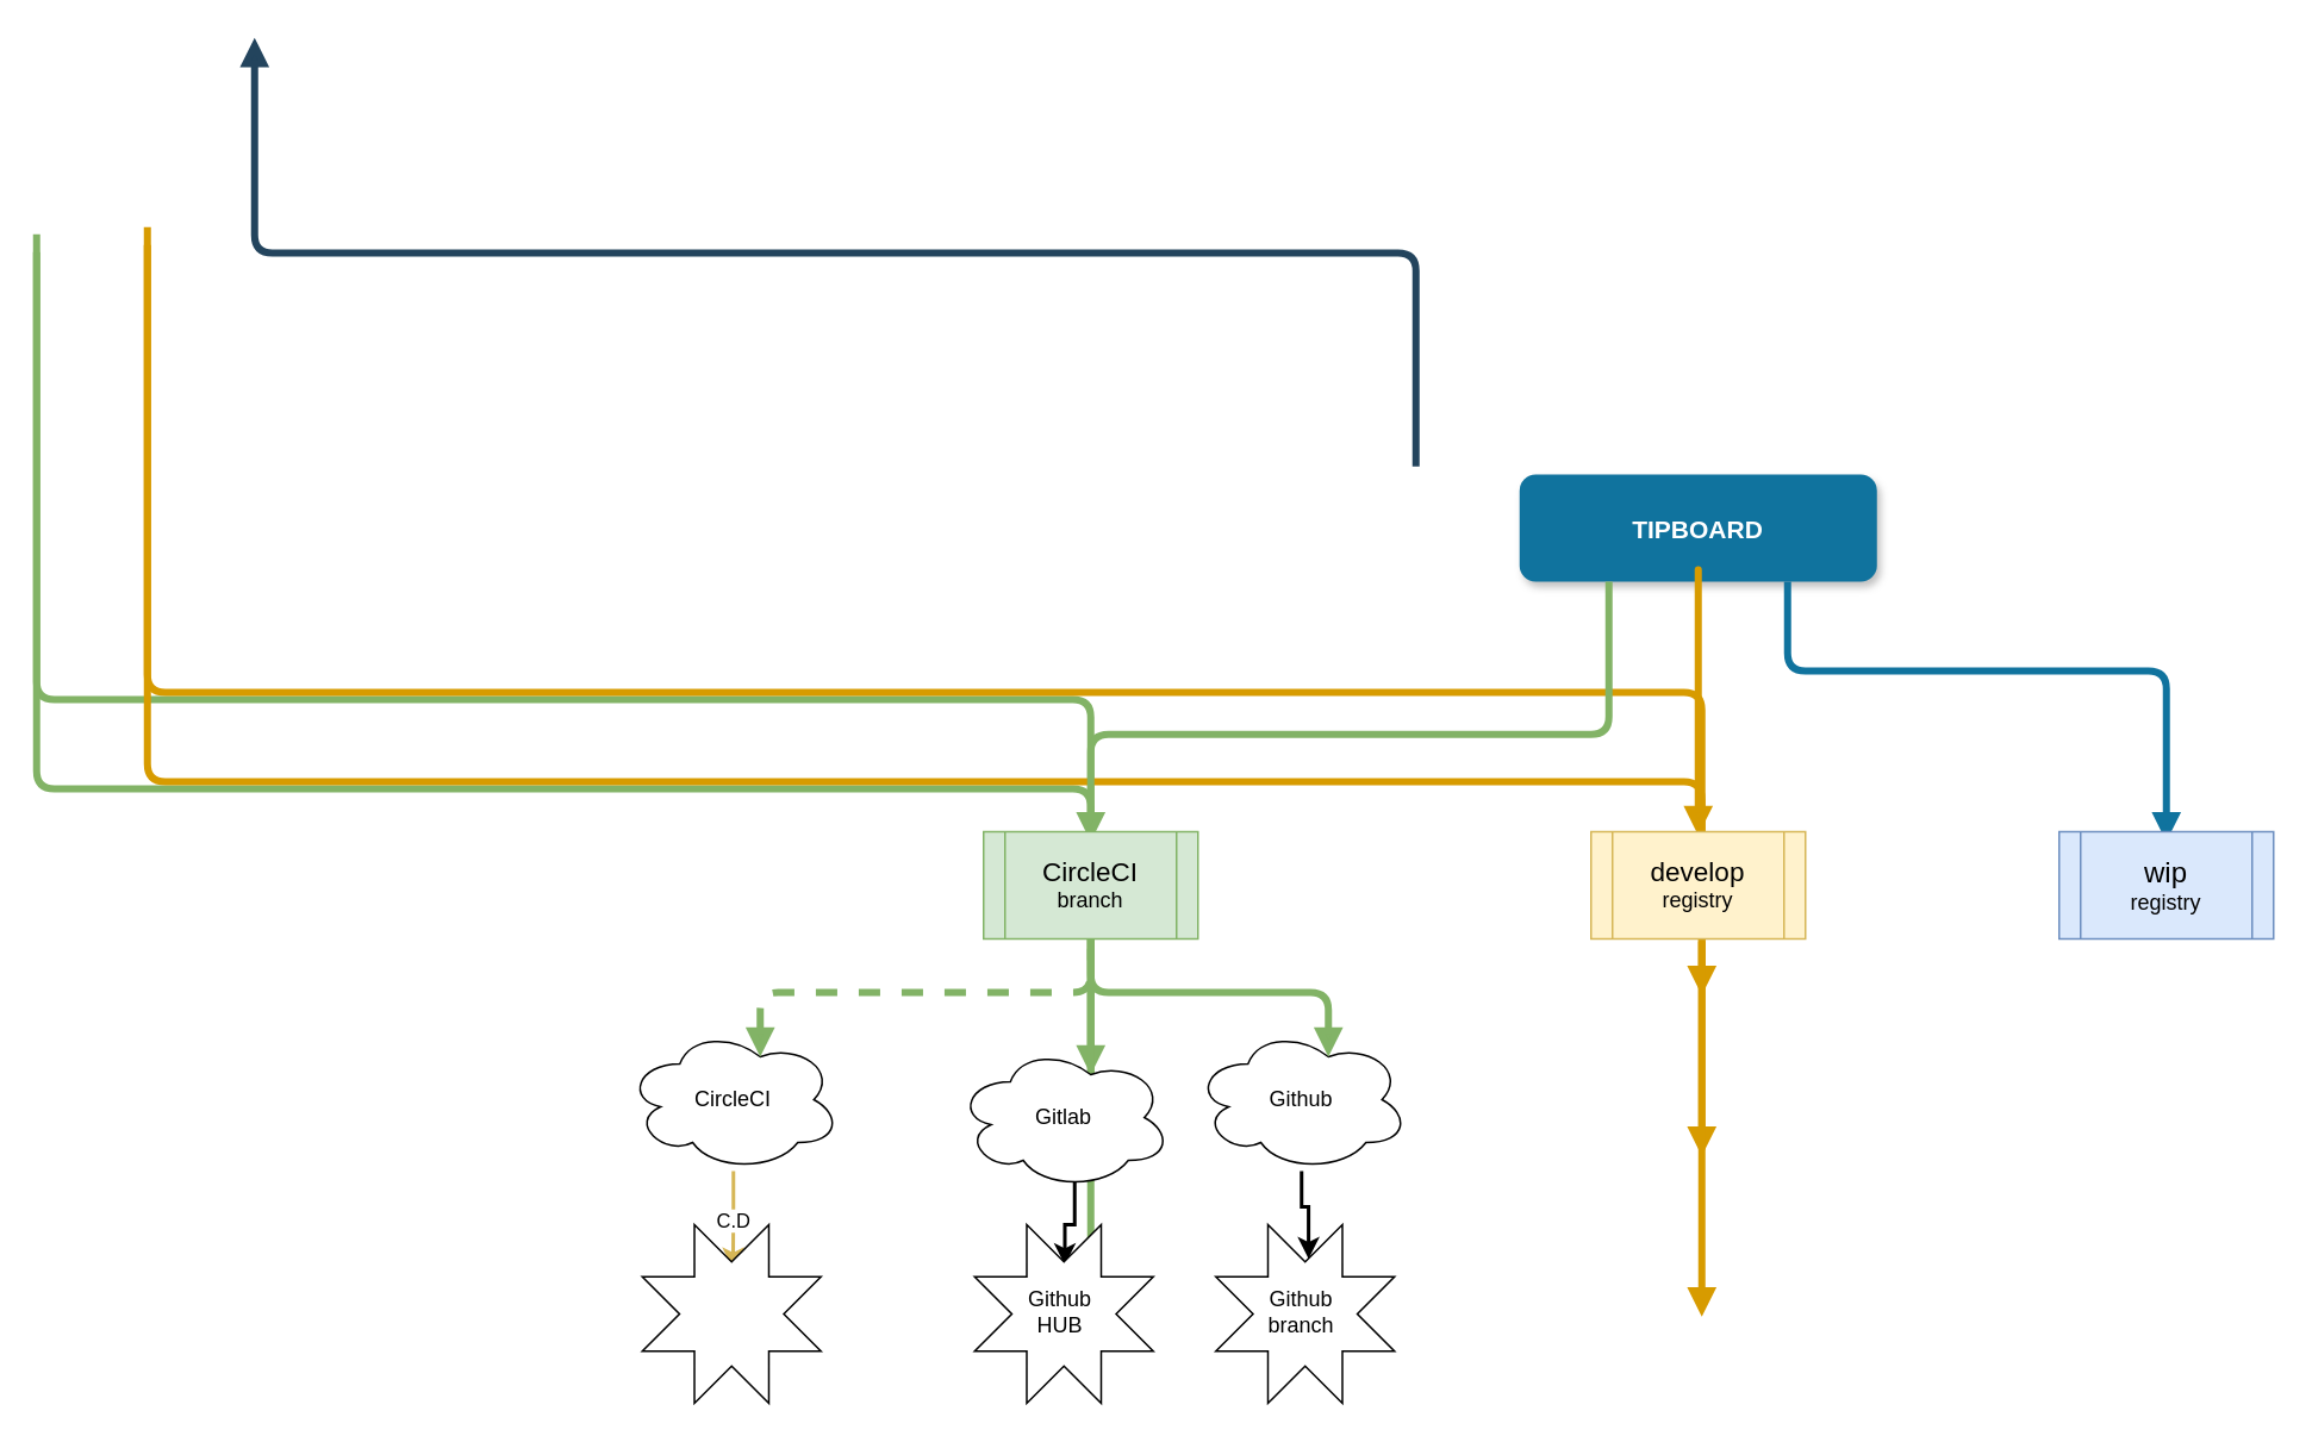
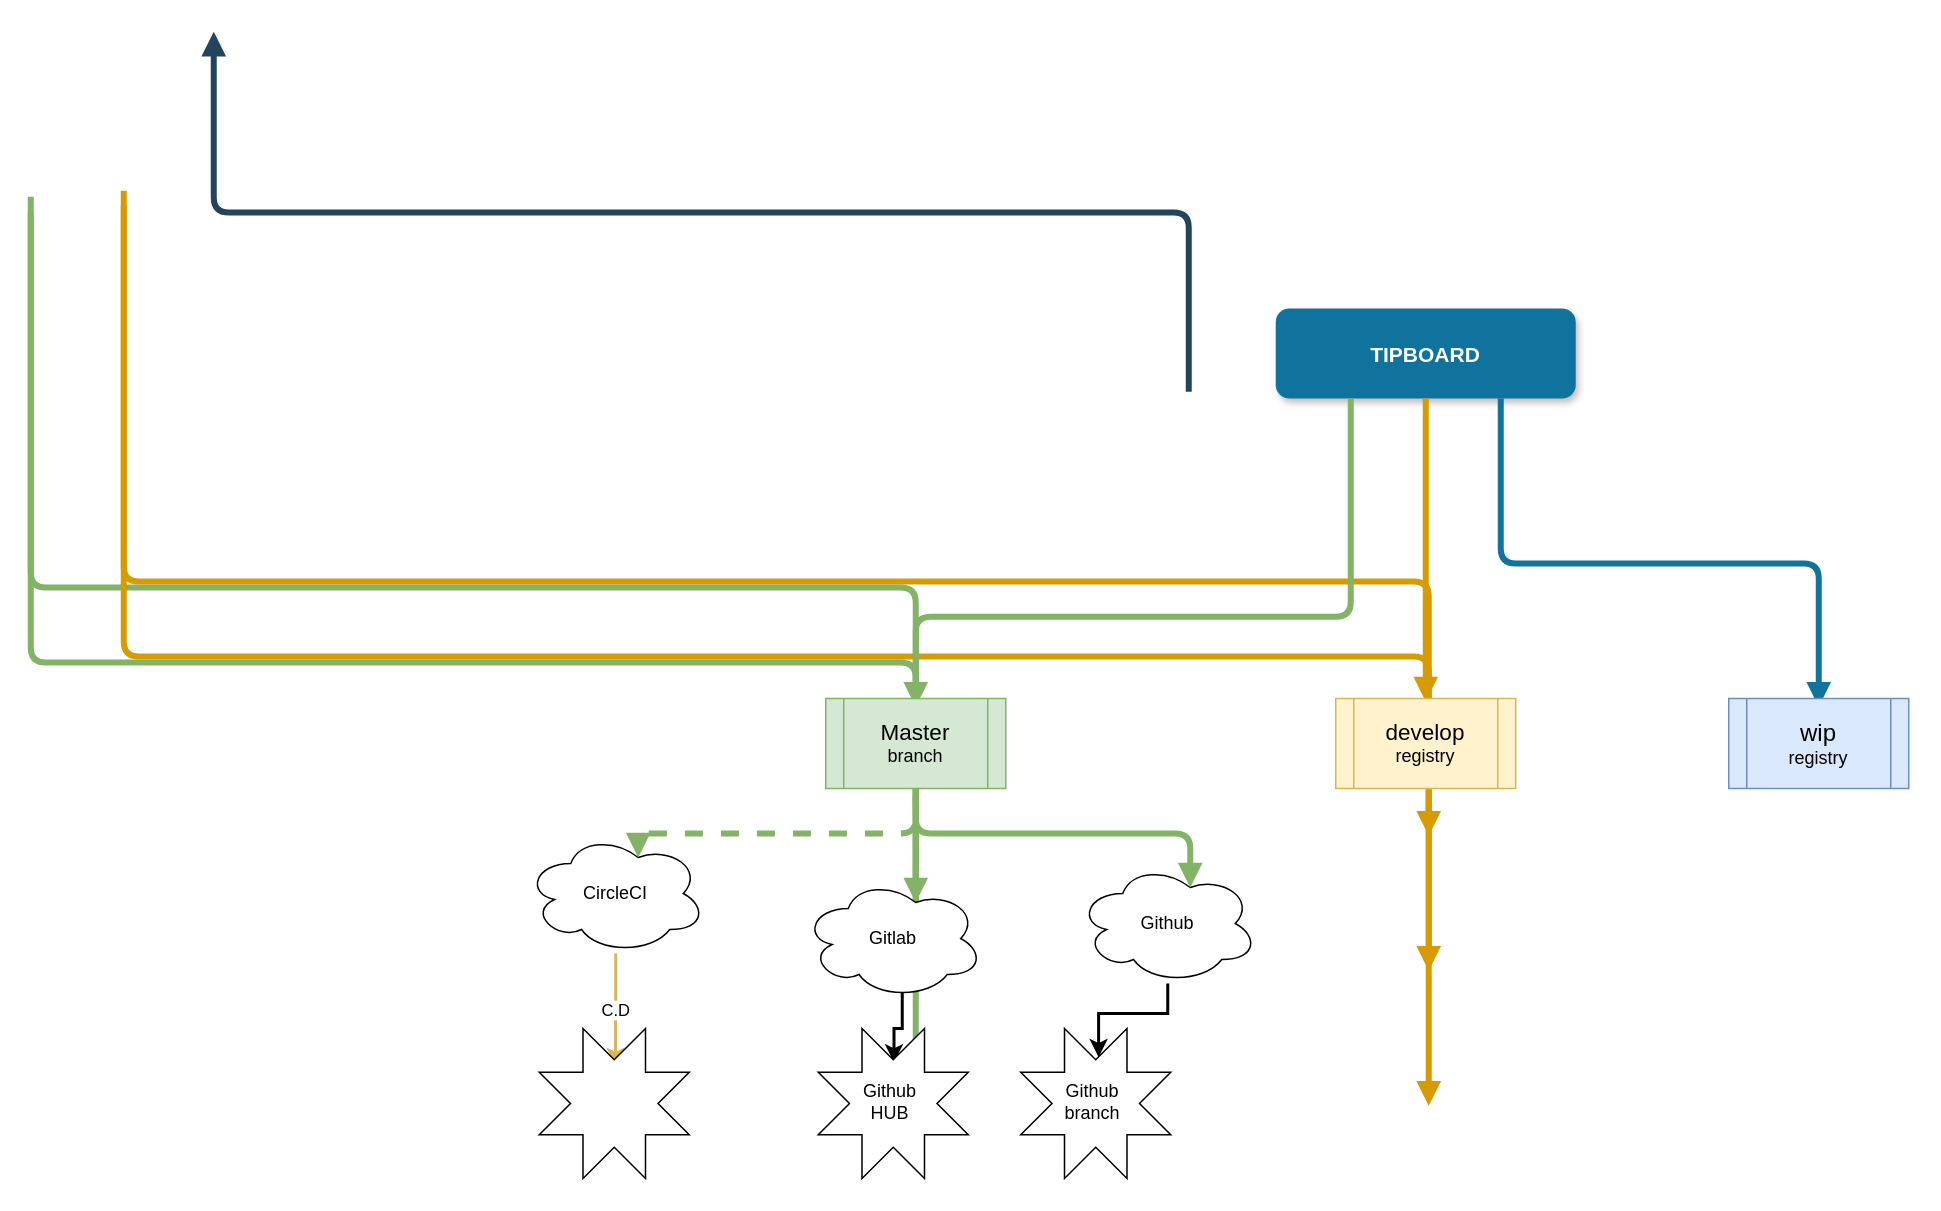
  <mxCell id="0" />
  <mxCell id="1" parent="0" />
- <mxCell id="2" value="TIPBOARD" style="rounded=1;fillColor=#10739E;strokeColor=none;shadow=1;gradientColor=none;fontStyle=1;fontColor=#FFFFFF;fontSize=14;" vertex="1" parent="1"><mxGeometry x="850" y="265" width="200" height="60" as="geometry" /></mxCell>
+ <mxCell id="2" value="TIPBOARD" style="rounded=1;fillColor=#10739E;strokeColor=none;shadow=1;gradientColor=none;fontStyle=1;fontColor=#FFFFFF;fontSize=14;" vertex="1" parent="1"><mxGeometry x="850" y="205" width="200" height="60" as="geometry" /></mxCell>
  <mxCell id="3" value="" style="edgeStyle=elbowEdgeStyle;elbow=vertical;strokeWidth=4;endArrow=block;endFill=1;fontStyle=1;strokeColor=#23445D;" parent="1" edge="1"><mxGeometry x="22" y="165.5" width="100" height="100" as="geometry"><mxPoint x="792" y="260.5" as="sourcePoint" /><mxPoint x="142" y="20.5" as="targetPoint" /></mxGeometry></mxCell>
  <mxCell id="4" value="" style="edgeStyle=elbowEdgeStyle;elbow=vertical;strokeWidth=4;endArrow=block;endFill=1;fontStyle=1;strokeColor=#10739e;exitX=0.75;exitY=1;exitDx=0;exitDy=0;fillColor=#b1ddf0;" parent="1" source="2" edge="1"><mxGeometry x="22" y="165.5" width="100" height="100" as="geometry"><mxPoint x="792" y="260.5" as="sourcePoint" /><mxPoint x="1212" y="470.5" as="targetPoint" /><Array as="points"><mxPoint x="1030" y="375" /></Array></mxGeometry></mxCell>
  <mxCell id="5" value="" style="edgeStyle=elbowEdgeStyle;elbow=vertical;strokeWidth=4;endArrow=block;endFill=1;fontStyle=1;strokeColor=#82b366;fillColor=#d5e8d4;entryX=0.625;entryY=0.2;entryDx=0;entryDy=0;entryPerimeter=0;" parent="1" target="19" edge="1"><mxGeometry y="165.5" width="100" height="100" as="geometry"><mxPoint x="610" y="530.5" as="sourcePoint" /><mxPoint x="610" y="560.5" as="targetPoint" /></mxGeometry></mxCell>
  <mxCell id="6" value="" style="edgeStyle=elbowEdgeStyle;elbow=vertical;strokeWidth=4;endArrow=block;endFill=1;fontStyle=1;strokeColor=#82b366;fillColor=#d5e8d4;" parent="1" edge="1"><mxGeometry y="175.5" width="100" height="100" as="geometry"><mxPoint y="130.5" as="sourcePoint" x="20" /><mxPoint x="610" y="650.5" as="targetPoint" /></mxGeometry></mxCell>
  <mxCell id="7" value="" style="edgeStyle=elbowEdgeStyle;elbow=vertical;strokeWidth=4;endArrow=block;endFill=1;fontStyle=1;strokeColor=#82b366;fillColor=#d5e8d4;" parent="1" edge="1"><mxGeometry y="185.5" width="100" height="100" as="geometry"><mxPoint y="140.5" as="sourcePoint" x="20" /><mxPoint x="610" y="740.5" as="targetPoint" /></mxGeometry></mxCell>
  <mxCell id="8" value="" style="edgeStyle=elbowEdgeStyle;elbow=vertical;strokeWidth=4;endArrow=block;endFill=1;fontStyle=1;strokeColor=#d79b00;fillColor=#ffe6cc;" parent="1" edge="1"><mxGeometry x="62" y="161.5" width="100" height="100" as="geometry"><mxPoint x="952" y="526.5" as="sourcePoint" /><mxPoint x="952" y="556.5" as="targetPoint" /></mxGeometry></mxCell>
  <mxCell id="9" value="" style="edgeStyle=elbowEdgeStyle;elbow=vertical;strokeWidth=4;endArrow=block;endFill=1;fontStyle=1;strokeColor=#d79b00;fillColor=#ffe6cc;" parent="1" edge="1"><mxGeometry x="62" y="171.5" width="100" height="100" as="geometry"><mxPoint x="82" y="126.5" as="sourcePoint" /><mxPoint x="952" y="646.5" as="targetPoint" /></mxGeometry></mxCell>
  <mxCell id="10" value="" style="edgeStyle=elbowEdgeStyle;elbow=vertical;strokeWidth=4;endArrow=block;endFill=1;fontStyle=1;strokeColor=#d79b00;fillColor=#ffe6cc;" parent="1" edge="1"><mxGeometry x="62" y="181.5" width="100" height="100" as="geometry"><mxPoint x="82" y="136.5" as="sourcePoint" /><mxPoint x="952" y="736.5" as="targetPoint" /></mxGeometry></mxCell>
  <mxCell id="11" value="" style="edgeStyle=elbowEdgeStyle;elbow=vertical;strokeWidth=4;endArrow=block;endFill=1;fontStyle=1;strokeColor=#82b366;fillColor=#d5e8d4;exitX=0.25;exitY=1;exitDx=0;exitDy=0;" parent="1" source="2" edge="1"><mxGeometry x="-40" y="165.5" width="100" height="100" as="geometry"><mxPoint x="730" y="260.5" as="sourcePoint" /><mxPoint x="610" y="470.5" as="targetPoint" /><Array as="points"><mxPoint x="610" y="410.5" /></Array></mxGeometry></mxCell>
  <mxCell id="12" value="" style="edgeStyle=elbowEdgeStyle;elbow=vertical;strokeWidth=4;endArrow=block;endFill=1;fontStyle=1;strokeColor=#d79b00;exitX=0.5;exitY=1;exitDx=0;exitDy=0;fillColor=#ffe6cc;" parent="1" source="2" edge="1"><mxGeometry x="22" y="165.5" width="100" height="100" as="geometry"><mxPoint x="962" y="285" as="sourcePoint" /><mxPoint x="950" y="467" as="targetPoint" /><Array as="points"><mxPoint x="962" y="315" /><mxPoint x="962" y="375" /><mxPoint x="962" y="410.5" /></Array></mxGeometry></mxCell>
- <mxCell id="13" value="&lt;div style=&quot;font-size: 15px&quot;&gt;CircleCI&lt;/div&gt;&lt;div&gt;branch&lt;br&gt;&lt;/div&gt;" style="shape=process;whiteSpace=wrap;html=1;backgroundOutline=1;fillColor=#d5e8d4;strokeColor=#82b366;" vertex="1" parent="1"><mxGeometry x="550" y="465" width="120" height="60" as="geometry" /></mxCell>
+ <mxCell id="13" value="&lt;div style=&quot;font-size: 15px&quot;&gt;Master&lt;/div&gt;&lt;div&gt;branch&lt;br&gt;&lt;/div&gt;" style="shape=process;whiteSpace=wrap;html=1;backgroundOutline=1;fillColor=#d5e8d4;strokeColor=#82b366;" vertex="1" parent="1"><mxGeometry x="550" y="465" width="120" height="60" as="geometry" /></mxCell>
  <mxCell id="14" value="&lt;font style=&quot;font-size: 15px&quot;&gt;develop&lt;/font&gt;&lt;div&gt;registry&lt;br&gt;&lt;/div&gt;" style="shape=process;whiteSpace=wrap;html=1;backgroundOutline=1;fillColor=#fff2cc;strokeColor=#d6b656;" vertex="1" parent="1"><mxGeometry x="890" y="465" width="120" height="60" as="geometry" /></mxCell>
  <mxCell id="15" value="&lt;font style=&quot;font-size: 16px&quot;&gt;wip&lt;/font&gt;&lt;div&gt;registry&lt;br&gt;&lt;/div&gt;" style="shape=process;whiteSpace=wrap;html=1;backgroundOutline=1;fillColor=#dae8fc;strokeColor=#6c8ebf;" vertex="1" parent="1"><mxGeometry x="1152" y="465" width="120" height="60" as="geometry" /></mxCell>
  <mxCell id="16" style="edgeStyle=orthogonalEdgeStyle;rounded=0;orthogonalLoop=1;jettySize=auto;html=1;entryX=0.519;entryY=0.191;entryDx=0;entryDy=0;entryPerimeter=0;strokeWidth=2;" edge="1" parent="1" source="17" target="27"><mxGeometry relative="1" as="geometry" /></mxCell>
- <mxCell id="17" value="Github" style="ellipse;shape=cloud;whiteSpace=wrap;html=1;" vertex="1" parent="1"><mxGeometry x="668" y="575" width="120" height="80" as="geometry" /></mxCell>
+ <mxCell id="17" value="Github" style="ellipse;shape=cloud;whiteSpace=wrap;html=1;" vertex="1" parent="1"><mxGeometry x="718" y="575" width="120" height="80" as="geometry" /></mxCell>
  <mxCell id="18" style="edgeStyle=orthogonalEdgeStyle;rounded=0;orthogonalLoop=1;jettySize=auto;html=1;exitX=0.55;exitY=0.95;exitDx=0;exitDy=0;exitPerimeter=0;entryX=0.505;entryY=0.226;entryDx=0;entryDy=0;entryPerimeter=0;strokeWidth=2;" edge="1" parent="1" source="19" target="25"><mxGeometry relative="1" as="geometry" /></mxCell>
  <mxCell id="19" value="Gitlab" style="ellipse;shape=cloud;whiteSpace=wrap;html=1;" vertex="1" parent="1"><mxGeometry x="535" y="585" width="120" height="80" as="geometry" /></mxCell>
  <mxCell id="20" value="C.D" style="edgeStyle=orthogonalEdgeStyle;rounded=0;orthogonalLoop=1;jettySize=auto;html=1;entryX=0.508;entryY=0.25;entryDx=0;entryDy=0;entryPerimeter=0;strokeWidth=2;fillColor=#fff2cc;strokeColor=#d6b656;" edge="1" parent="1" source="21" target="24"><mxGeometry relative="1" as="geometry" /></mxCell>
- <mxCell id="21" value="CircleCI" style="ellipse;shape=cloud;whiteSpace=wrap;html=1;" vertex="1" parent="1"><mxGeometry x="350" y="575" width="120" height="80" as="geometry" /></mxCell>
+ <mxCell id="21" value="CircleCI" style="ellipse;shape=cloud;whiteSpace=wrap;html=1;" vertex="1" parent="1"><mxGeometry x="350" y="555" width="120" height="80" as="geometry" /></mxCell>
  <mxCell id="22" value="" style="edgeStyle=elbowEdgeStyle;elbow=vertical;strokeWidth=4;endArrow=block;endFill=1;fontStyle=1;strokeColor=#82b366;fillColor=#d5e8d4;entryX=0.625;entryY=0.2;entryDx=0;entryDy=0;entryPerimeter=0;exitX=0.5;exitY=1;exitDx=0;exitDy=0;dashed=1;" edge="1" parent="1" source="13" target="21"><mxGeometry x="10" y="175.5" width="100" height="100" as="geometry"><mxPoint x="620" y="540.5" as="sourcePoint" /><mxPoint x="615" y="601" as="targetPoint" /><Array as="points"><mxPoint x="520" y="555" /></Array></mxGeometry></mxCell>
  <mxCell id="23" value="" style="edgeStyle=elbowEdgeStyle;elbow=vertical;strokeWidth=4;endArrow=block;endFill=1;fontStyle=1;strokeColor=#82b366;fillColor=#d5e8d4;exitX=0.5;exitY=1;exitDx=0;exitDy=0;entryX=0.625;entryY=0.2;entryDx=0;entryDy=0;entryPerimeter=0;" edge="1" parent="1" source="13" target="17"><mxGeometry x="195" y="175.5" width="100" height="100" as="geometry"><mxPoint x="795" y="525" as="sourcePoint" /><mxPoint x="610" y="591" as="targetPoint" /><Array as="points"><mxPoint x="705" y="555" /></Array></mxGeometry></mxCell>
  <mxCell id="24" value="" style="verticalLabelPosition=bottom;verticalAlign=top;html=1;shape=mxgraph.basic.8_point_star" vertex="1" parent="1"><mxGeometry x="359" y="685" width="100" height="100" as="geometry" /></mxCell>
  <mxCell id="25" value="" style="verticalLabelPosition=bottom;verticalAlign=top;html=1;shape=mxgraph.basic.8_point_star" vertex="1" parent="1"><mxGeometry x="545" y="685" width="100" height="100" as="geometry" /></mxCell>
  <mxCell id="26" value="Github HUB" style="text;html=1;strokeColor=none;fillColor=none;align=center;verticalAlign=middle;whiteSpace=wrap;rounded=0;" vertex="1" parent="1"><mxGeometry x="568" y="719" width="50" height="30" as="geometry" /></mxCell>
  <mxCell id="27" value="" style="verticalLabelPosition=bottom;verticalAlign=top;html=1;shape=mxgraph.basic.8_point_star" vertex="1" parent="1"><mxGeometry x="680" y="685" width="100" height="100" as="geometry" /></mxCell>
  <mxCell id="28" value="&lt;div&gt;Github&lt;/div&gt;&lt;div&gt;branch&lt;br&gt;&lt;/div&gt;" style="text;html=1;strokeColor=none;fillColor=none;align=center;verticalAlign=middle;whiteSpace=wrap;rounded=0;" vertex="1" parent="1"><mxGeometry x="703" y="719" width="50" height="30" as="geometry" /></mxCell>
